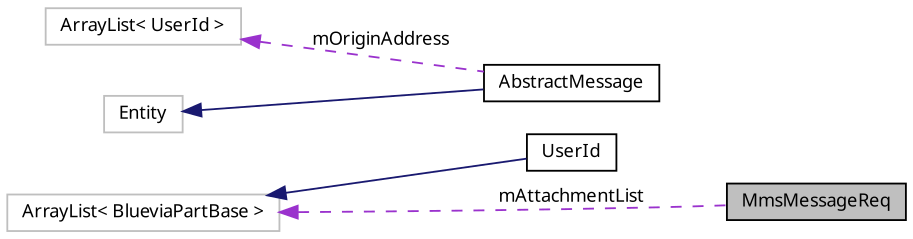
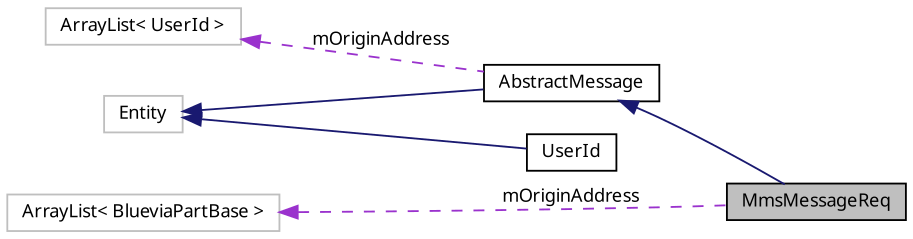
  digraph {
    rankdir=LR
    node [color=black fontname="FreeSans.ttf" fontsize=10 shape=record]
    edge [color=midnightblue dir=back fontname="FreeSans.ttf" fontsize=10 labelfontname="FreeSans.ttf" labelfontsize=10 style=solid]
    n1 [fillcolor=grey75 fontcolor=black height=0.2 label=MmsMessageReq style=filled width=0.4]
    n2 [height=0.2 label=AbstractMessage width=0.4]
    n3 [color=grey75 height=0.2 label=Entity width=0.4]
    n4 [height=0.2 label=UserId width=0.4]
    n5 [color=grey75 height=0.2 label="ArrayList\< UserId \>" width=0.4]
    n6 [color=grey75 height=0.2 label="ArrayList\< BlueviaPartBase \>" width=0.4]
+   n2 -> n1
    n3 -> n2
-   n6 -> n4
+   n3 -> n4
    n5 -> n2 [color=darkorchid3 label=mOriginAddress style=dashed]
-   n6 -> n1 [color=darkorchid3 label=mAttachmentList style=dashed]
+   n6 -> n1 [color=darkorchid3 label=mOriginAddress style=dashed]
  }
